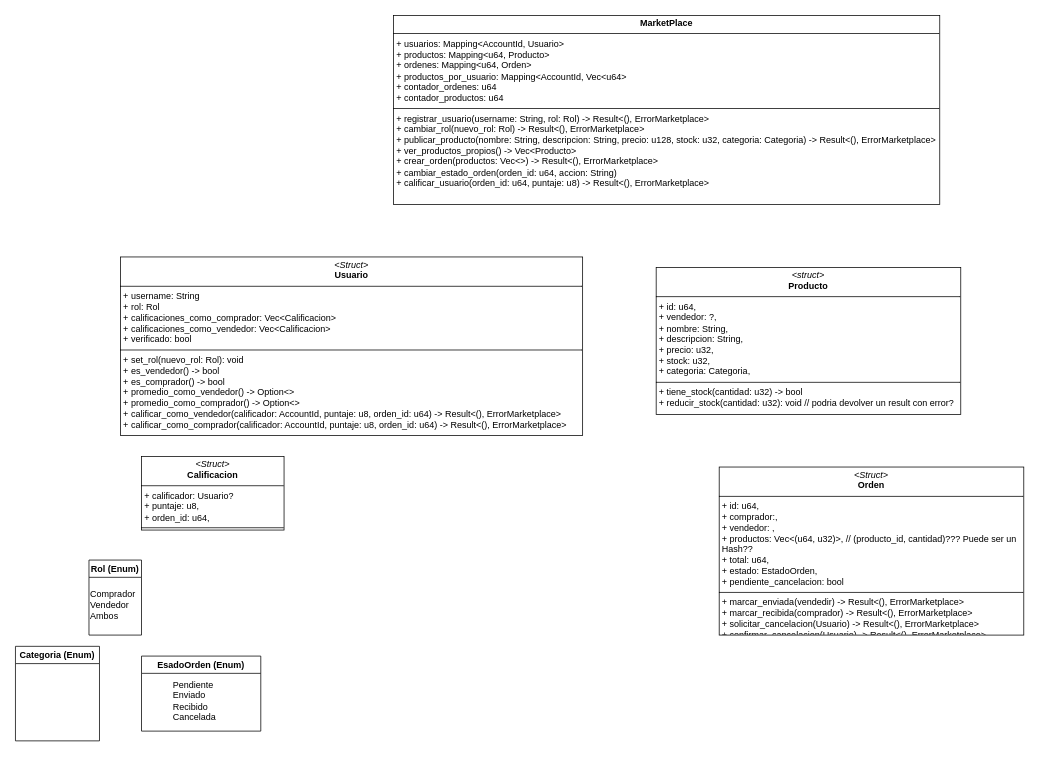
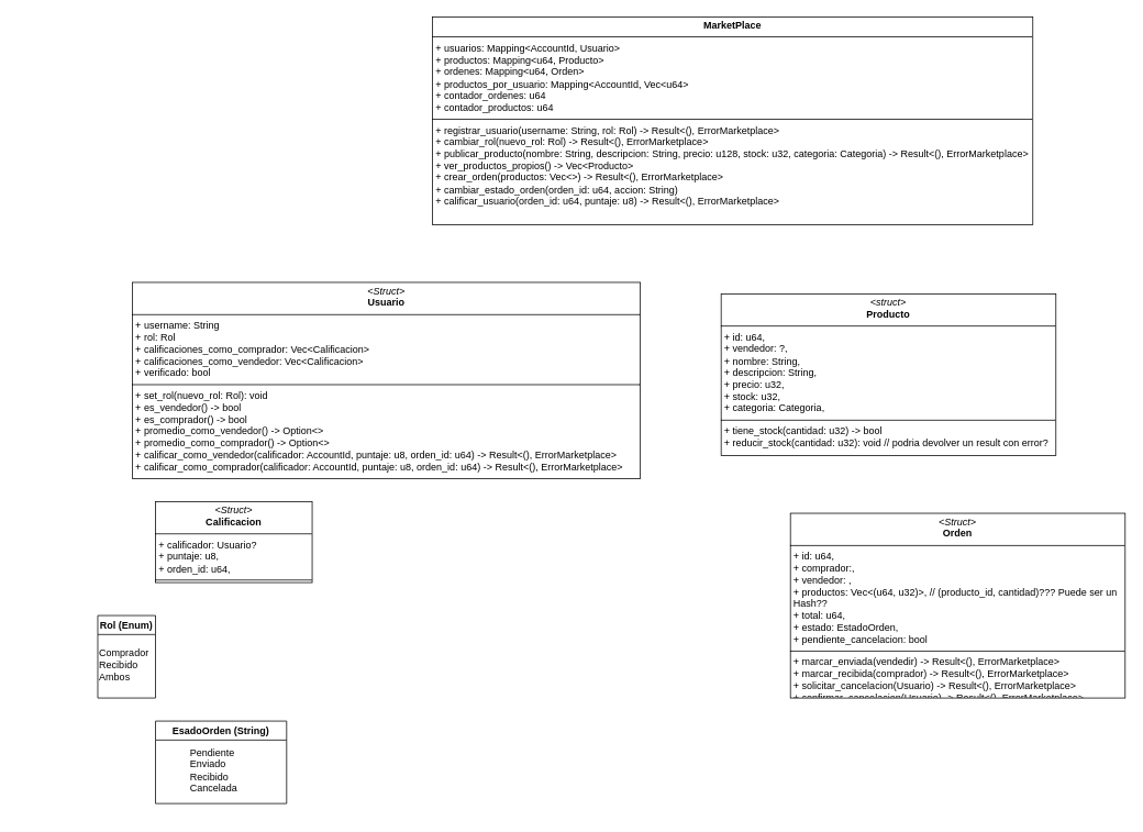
  <mxCell id="0" />
  <mxCell id="1" parent="0" />
  <mxCell id="2" value="Rol (Enum)" style="swimlane;whiteSpace=wrap;html=1;" parent="1" vertex="1"><mxGeometry x="118" y="746" width="70" height="100" as="geometry" /></mxCell>
- <mxCell id="3" value="Comprador&lt;div&gt;Vendedor&lt;br&gt;Ambos&lt;/div&gt;" style="text;html=1;align=left;verticalAlign=middle;resizable=0;points=[];autosize=1;strokeColor=none;fillColor=none;" parent="2" vertex="1"><mxGeometry y="30" width="80" height="60" as="geometry" /></mxCell>
- <mxCell id="4" value="EsadoOrden (Enum)" style="swimlane;whiteSpace=wrap;html=1;startSize=23;" parent="1" vertex="1"><mxGeometry x="188" y="874" width="159" height="100" as="geometry" /></mxCell>
+ <mxCell id="3" value="Comprador&lt;div&gt;Recibido&lt;br&gt;Ambos&lt;/div&gt;" style="text;html=1;align=left;verticalAlign=middle;resizable=0;points=[];autosize=1;strokeColor=none;fillColor=none;" parent="2" vertex="1"><mxGeometry y="30" width="80" height="60" as="geometry" /></mxCell>
+ <mxCell id="4" value="EsadoOrden (String)" style="swimlane;whiteSpace=wrap;html=1;startSize=23;" parent="1" vertex="1"><mxGeometry x="188" y="874" width="159" height="100" as="geometry" /></mxCell>
  <mxCell id="5" value="Pendiente&lt;br&gt;Enviado&lt;br&gt;Recibido&lt;br&gt;Cancelada" style="text;html=1;align=left;verticalAlign=middle;resizable=0;points=[];autosize=1;strokeColor=none;fillColor=none;" parent="4" vertex="1"><mxGeometry x="40" y="25" width="80" height="70" as="geometry" /></mxCell>
- <mxCell id="6" value="Categoria (Enum)" style="swimlane;whiteSpace=wrap;html=1;startSize=23;" parent="1" vertex="1"><mxGeometry x="20" y="861" width="112" height="126" as="geometry"><mxRectangle x="560" y="770" width="140" height="28" as="alternateBounds" /></mxGeometry></mxCell>
  <mxCell id="7" value="&lt;p style=&quot;margin:0px;margin-top:4px;text-align:center;&quot;&gt;&lt;b&gt;MarketPlace&lt;/b&gt;&lt;/p&gt;&lt;hr size=&quot;1&quot; style=&quot;border-style:solid;&quot;&gt;&lt;p style=&quot;margin:0px;margin-left:4px;&quot;&gt;+ usuarios: Mapping&amp;lt;AccountId, Usuario&amp;gt;&lt;br&gt;+ productos: Mapping&amp;lt;u64, Producto&amp;gt;&lt;/p&gt;&lt;p style=&quot;margin:0px;margin-left:4px;&quot;&gt;+ ordenes:&amp;nbsp;&lt;span style=&quot;background-color: transparent; color: light-dark(rgb(0, 0, 0), rgb(255, 255, 255));&quot;&gt;Mapping&amp;lt;u64, Orden&amp;gt;&lt;/span&gt;&lt;/p&gt;&lt;p style=&quot;margin:0px;margin-left:4px;&quot;&gt;&lt;span style=&quot;background-color: transparent; color: light-dark(rgb(0, 0, 0), rgb(255, 255, 255));&quot;&gt;+&amp;nbsp;&lt;/span&gt;&lt;span style=&quot;background-color: transparent;&quot;&gt;productos_por_usuario: Mapping&amp;lt;AccountId, Vec&amp;lt;u64&amp;gt;&lt;/span&gt;&lt;/p&gt;&lt;p style=&quot;margin:0px;margin-left:4px;&quot;&gt;&lt;span style=&quot;background-color: transparent;&quot;&gt;+ contador_ordenes: u64&lt;/span&gt;&lt;/p&gt;&lt;p style=&quot;margin:0px;margin-left:4px;&quot;&gt;&lt;span style=&quot;background-color: transparent;&quot;&gt;+ contador_productos: u64&lt;/span&gt;&lt;/p&gt;&lt;hr size=&quot;1&quot; style=&quot;border-style:solid;&quot;&gt;&lt;p style=&quot;margin:0px;margin-left:4px;&quot;&gt;+&amp;nbsp;registrar_usuario(username: String, rol: Rol) -&amp;gt; Result&amp;lt;(), ErrorMarketplace&amp;gt;&lt;br&gt;+&amp;nbsp;cambiar_rol(nuevo_rol: Rol) -&amp;gt; Result&amp;lt;(), ErrorMarketplace&amp;gt;&lt;/p&gt;&lt;p style=&quot;margin:0px;margin-left:4px;&quot;&gt;+&amp;nbsp;publicar_producto(nombre: String, descripcion: String, precio: u128, stock: u32, categoria: Categoria) -&amp;gt; Result&amp;lt;(), ErrorMarketplace&amp;gt;&lt;/p&gt;&lt;p style=&quot;margin:0px;margin-left:4px;&quot;&gt;+ ver_productos_propios() -&amp;gt; Vec&amp;lt;Producto&amp;gt;&lt;/p&gt;&lt;p style=&quot;margin:0px;margin-left:4px;&quot;&gt;+&amp;nbsp;crear_orden(productos: Vec&amp;lt;&amp;gt;) -&amp;gt; Result&amp;lt;(), ErrorMarketplace&amp;gt;&lt;/p&gt;&lt;p style=&quot;margin:0px;margin-left:4px;&quot;&gt;+&amp;nbsp;cambiar_estado_orden(orden_id: u64, accion: String)&lt;/p&gt;&lt;p style=&quot;margin:0px;margin-left:4px;&quot;&gt;+&amp;nbsp;calificar_usuario(orden_id: u64, puntaje: u8) -&amp;gt; Result&amp;lt;(), ErrorMarketplace&amp;gt;&lt;/p&gt;" style="verticalAlign=top;align=left;overflow=fill;html=1;whiteSpace=wrap;" parent="1" vertex="1"><mxGeometry x="524" y="20" width="728" height="252" as="geometry" /></mxCell>
  <mxCell id="8" value="&lt;p style=&quot;margin:0px;margin-top:4px;text-align:center;&quot;&gt;&lt;i&gt;&amp;lt;Struct&amp;gt;&lt;/i&gt;&lt;br&gt;&lt;b&gt;Usuario&lt;/b&gt;&lt;/p&gt;&lt;hr size=&quot;1&quot; style=&quot;border-style:solid;&quot;&gt;&lt;p style=&quot;margin:0px;margin-left:4px;&quot;&gt;+ username: String&lt;br&gt;+ rol: Rol&lt;/p&gt;&lt;p style=&quot;margin:0px;margin-left:4px;&quot;&gt;+&amp;nbsp;calificaciones_como_comprador: Vec&amp;lt;Calificacion&amp;gt;&lt;/p&gt;&lt;p style=&quot;margin:0px;margin-left:4px;&quot;&gt;+&amp;nbsp;&lt;span style=&quot;background-color: transparent;&quot;&gt;calificaciones_como_vendedor: Vec&amp;lt;Calificacion&amp;gt;&lt;/span&gt;&lt;/p&gt;&lt;p style=&quot;margin:0px;margin-left:4px;&quot;&gt;+ verificado: bool&lt;/p&gt;&lt;hr size=&quot;1&quot; style=&quot;border-style:solid;&quot;&gt;&lt;p style=&quot;margin:0px;margin-left:4px;&quot;&gt;+ set_rol(nuevo_rol: Rol): void&lt;/p&gt;&lt;p style=&quot;margin:0px;margin-left:4px;&quot;&gt;+ es_vendedor() -&amp;gt; bool&lt;/p&gt;&lt;p style=&quot;margin:0px;margin-left:4px;&quot;&gt;+ es_comprador() -&amp;gt; bool&lt;/p&gt;&lt;p style=&quot;margin:0px;margin-left:4px;&quot;&gt;+&amp;nbsp;promedio_como_vendedor() -&amp;gt; Option&amp;lt;&amp;gt;&lt;/p&gt;&lt;p style=&quot;margin:0px;margin-left:4px;&quot;&gt;+&amp;nbsp;promedio_como_comprador() -&amp;gt; Option&amp;lt;&amp;gt;&lt;/p&gt;&lt;p style=&quot;margin:0px;margin-left:4px;&quot;&gt;+&amp;nbsp;calificar_como_vendedor(calificador: AccountId, puntaje: u8, orden_id: u64) -&amp;gt; Result&amp;lt;(), ErrorMarketplace&amp;gt;&lt;/p&gt;&lt;p style=&quot;margin:0px;margin-left:4px;&quot;&gt;+&amp;nbsp;calificar_como_comprador(calificador: AccountId, puntaje: u8, orden_id: u64) -&amp;gt; Result&amp;lt;(), ErrorMarketplace&amp;gt;&lt;/p&gt;" style="verticalAlign=top;align=left;overflow=fill;html=1;whiteSpace=wrap;" parent="1" vertex="1"><mxGeometry x="160" y="342" width="616" height="238" as="geometry" /></mxCell>
  <mxCell id="9" value="&lt;p style=&quot;margin:0px;margin-top:4px;text-align:center;&quot;&gt;&lt;i&gt;&amp;lt;struct&amp;gt;&lt;/i&gt;&lt;br&gt;&lt;b&gt;Producto&lt;/b&gt;&lt;/p&gt;&lt;hr size=&quot;1&quot; style=&quot;border-style:solid;&quot;&gt;&lt;p style=&quot;margin:0px;margin-left:4px;&quot;&gt;+ id: u64,&lt;/p&gt;&lt;p style=&quot;margin:0px;margin-left:4px;&quot;&gt;+ vendedor: ?,&lt;/p&gt;&lt;p style=&quot;margin:0px;margin-left:4px;&quot;&gt;+ nombre: String,&lt;/p&gt;&lt;p style=&quot;margin:0px;margin-left:4px;&quot;&gt;+ descripcion: String,&lt;/p&gt;&lt;p style=&quot;margin:0px;margin-left:4px;&quot;&gt;&lt;span style=&quot;background-color: transparent; color: light-dark(rgb(0, 0, 0), rgb(255, 255, 255));&quot;&gt;+ precio: u32,&lt;/span&gt;&lt;/p&gt;&lt;p style=&quot;margin:0px;margin-left:4px;&quot;&gt;+ stock: u32,&lt;/p&gt;&lt;p style=&quot;margin:0px;margin-left:4px;&quot;&gt;+ categoria: Categoria,&lt;/p&gt;&lt;hr size=&quot;1&quot; style=&quot;border-style:solid;&quot;&gt;&lt;p style=&quot;margin:0px;margin-left:4px;&quot;&gt;+ tiene_stock(cantidad: u32) -&amp;gt; bool&lt;/p&gt;&lt;p style=&quot;margin:0px;margin-left:4px;&quot;&gt;+&amp;nbsp;reducir_stock(cantidad: u32): void // podria devolver un result con error?&lt;/p&gt;" style="verticalAlign=top;align=left;overflow=fill;html=1;whiteSpace=wrap;" parent="1" vertex="1"><mxGeometry x="874" y="356" width="406" height="196" as="geometry" /></mxCell>
  <mxCell id="10" value="&lt;p style=&quot;margin:0px;margin-top:4px;text-align:center;&quot;&gt;&lt;i&gt;&amp;lt;Struct&amp;gt;&lt;/i&gt;&lt;br&gt;&lt;b&gt;Calificacion&lt;/b&gt;&lt;/p&gt;&lt;hr size=&quot;1&quot; style=&quot;border-style:solid;&quot;&gt;&lt;p style=&quot;margin:0px;margin-left:4px;&quot;&gt;+&amp;nbsp;&lt;span style=&quot;background-color: transparent;&quot;&gt;calificador: Usuario?&lt;/span&gt;&lt;/p&gt;&lt;p style=&quot;margin:0px;margin-left:4px;&quot;&gt;+ puntaje: u8,&lt;/p&gt;&lt;p style=&quot;margin:0px;margin-left:4px;&quot;&gt;+ orden_id: u64,&lt;/p&gt;&lt;hr size=&quot;1&quot; style=&quot;border-style:solid;&quot;&gt;&lt;p style=&quot;margin:0px;margin-left:4px;&quot;&gt;&lt;br&gt;&lt;/p&gt;" style="verticalAlign=top;align=left;overflow=fill;html=1;whiteSpace=wrap;" parent="1" vertex="1"><mxGeometry x="188" y="608" width="190" height="98" as="geometry" /></mxCell>
  <mxCell id="11" value="&lt;p style=&quot;margin:0px;margin-top:4px;text-align:center;&quot;&gt;&lt;i&gt;&amp;lt;Struct&amp;gt;&lt;/i&gt;&lt;br&gt;&lt;b&gt;Orden&lt;/b&gt;&lt;/p&gt;&lt;hr size=&quot;1&quot; style=&quot;border-style:solid;&quot;&gt;&lt;p style=&quot;margin:0px;margin-left:4px;&quot;&gt;+ id: u64,&lt;/p&gt;&lt;p style=&quot;margin:0px;margin-left:4px;&quot;&gt;+ comprador:,&lt;/p&gt;&lt;p style=&quot;margin:0px;margin-left:4px;&quot;&gt;&lt;span style=&quot;background-color: transparent; color: light-dark(rgb(0, 0, 0), rgb(255, 255, 255));&quot;&gt;+ vendedor: ,&lt;/span&gt;&lt;/p&gt;&lt;p style=&quot;margin:0px;margin-left:4px;&quot;&gt;+ productos: Vec&amp;lt;(u64, u32)&amp;gt;, // (producto_id, cantidad)??? Puede ser un Hash??&lt;/p&gt;&lt;p style=&quot;margin:0px;margin-left:4px;&quot;&gt;+ total: u64,&lt;/p&gt;&lt;p style=&quot;margin:0px;margin-left:4px;&quot;&gt;+ estado: EstadoOrden,&lt;/p&gt;&lt;p style=&quot;margin:0px;margin-left:4px;&quot;&gt;+ pendiente_cancelacion: bool&lt;/p&gt;&lt;hr size=&quot;1&quot; style=&quot;border-style:solid;&quot;&gt;&lt;p style=&quot;margin:0px;margin-left:4px;&quot;&gt;+&amp;nbsp;marcar_enviada(vendedir) -&amp;gt; Result&amp;lt;(), ErrorMarketplace&amp;gt;&lt;/p&gt;&lt;p style=&quot;margin:0px;margin-left:4px;&quot;&gt;+&amp;nbsp;marcar_recibida(comprador) -&amp;gt; Result&amp;lt;(), ErrorMarketplace&amp;gt;&lt;/p&gt;&lt;p style=&quot;margin:0px;margin-left:4px;&quot;&gt;+ solicitar_cancelacion(Usuario) -&amp;gt; Result&amp;lt;(), ErrorMarketplace&amp;gt;&lt;/p&gt;&lt;p style=&quot;margin:0px;margin-left:4px;&quot;&gt;+&amp;nbsp;confirmar_cancelacion(Usuario) -&amp;gt; Result&amp;lt;(), ErrorMarketplace&amp;gt;&lt;/p&gt;" style="verticalAlign=top;align=left;overflow=fill;html=1;whiteSpace=wrap;" parent="1" vertex="1"><mxGeometry x="958" y="622" width="406" height="224" as="geometry" /></mxCell>
